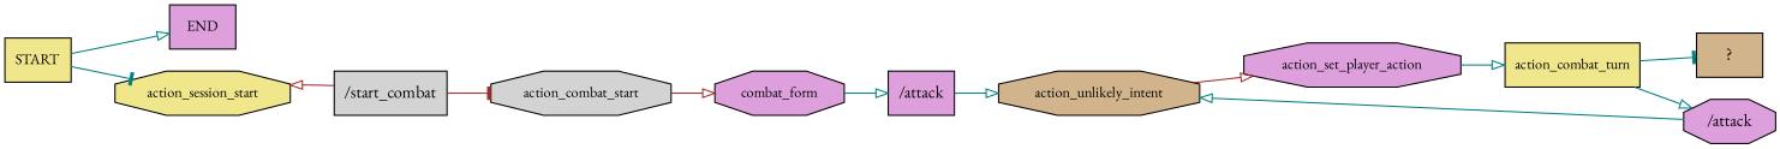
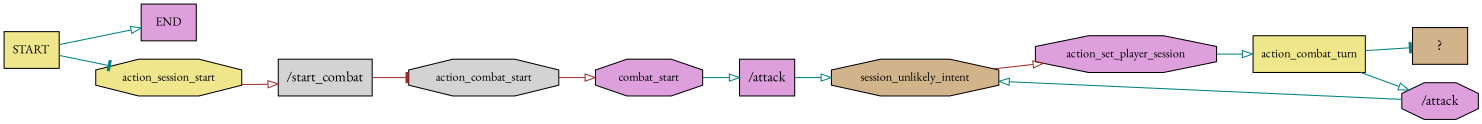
  digraph {
    fontname="EB Garamond"
    rankdir=LR
    node [fillcolor=plum fontname="EB Garamond" fontsize=12 shape=box style=filled]
    edge [arrowhead=onormal color=teal fontname="EB Garamond"]
    n1 [fillcolor=khaki label=START]
    n2 [label=END]
    n3 [fillcolor=khaki label=action_session_start shape=octagon]
    n4 [fillcolor=lightgrey label="/start_combat" fontsize=""]
    n5 [fillcolor=lightgrey label=action_combat_start shape=octagon]
-   n6 [label=combat_form shape=octagon]
+   n6 [label=combat_start shape=octagon]
    n7 [label="/attack" fontsize=""]
-   n8 [fillcolor=tan label=action_unlikely_intent shape=octagon]
-   n9 [label=action_set_player_action shape=octagon]
+   n8 [fillcolor=tan label=session_unlikely_intent shape=octagon]
+   n9 [label=action_set_player_session shape=octagon]
    n10 [fillcolor=khaki label=action_combat_turn]
    n11 [fillcolor=tan label="  ?  " fontsize=""]
    n12 [label="/attack" shape=octagon fontsize=""]
    n1 -> n2
    n1 -> n3 [arrowhead=tee]
-   n4 -> n3 [color=brown]
+   n3 -> n4 [color=brown]
    n4 -> n5 [arrowhead=tee color=brown]
    n5 -> n6 [color=brown]
    n6 -> n7
    n7 -> n8
    n8 -> n9 [color=brown]
    n9 -> n10
    n10 -> n11 [arrowhead=tee]
    n10 -> n12
    n12 -> n8
  }
